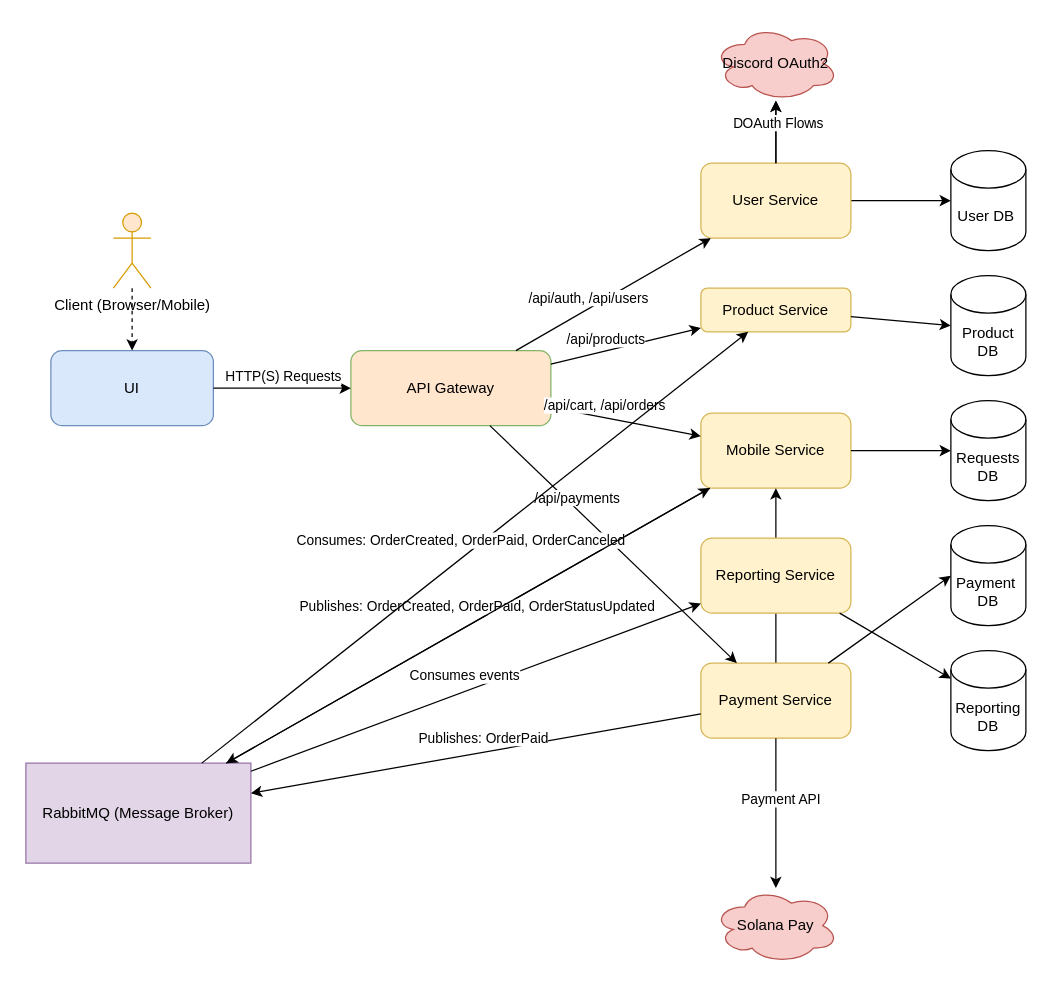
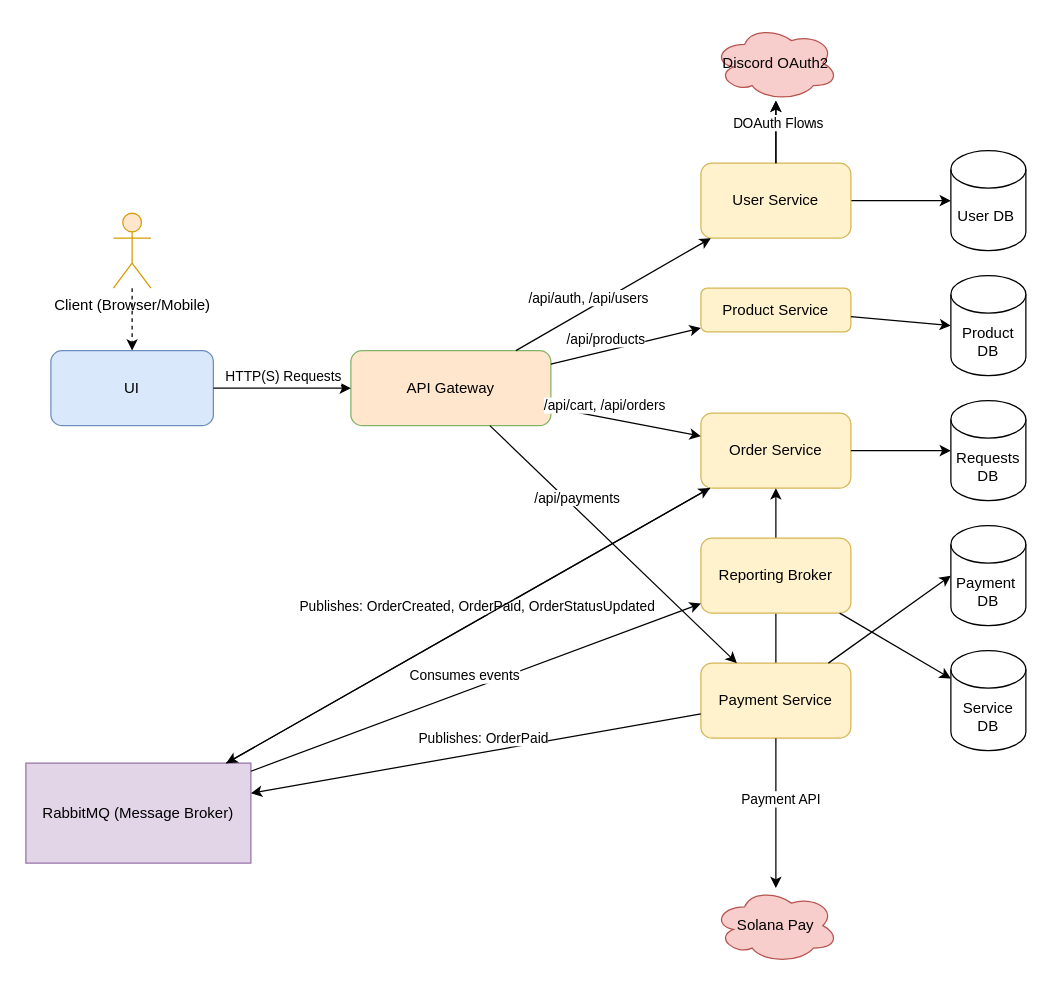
  <mxCell id="0" />
  <mxCell id="1" parent="0" />
  <mxCell id="2" value="UI" style="rounded=1;whiteSpace=wrap;html=1;fillColor=#dae8fc;strokeColor=#6c8ebf;" parent="1" vertex="1"><mxGeometry x="40" y="280" width="130" height="60" as="geometry" /></mxCell>
  <mxCell id="3" value="API Gateway" style="rounded=1;whiteSpace=wrap;html=1;fillColor=#ffe6cc;strokeColor=#82b366;" parent="1" vertex="1"><mxGeometry x="280" y="280" width="160" height="60" as="geometry" /></mxCell>
  <mxCell id="4" style="edgeStyle=orthogonalEdgeStyle;rounded=0;orthogonalLoop=1;jettySize=auto;html=1;exitX=1;exitY=0.5;exitDx=0;exitDy=0;" edge="1" parent="1" source="5" target="41"><mxGeometry relative="1" as="geometry" /></mxCell>
  <mxCell id="5" value="User Service" style="rounded=1;whiteSpace=wrap;html=1;fillColor=#fff2cc;strokeColor=#d6b656;" parent="1" vertex="1"><mxGeometry x="560" y="130" width="120" height="60" as="geometry" /></mxCell>
  <mxCell id="6" value="Product Service" style="rounded=1;whiteSpace=wrap;html=1;fillColor=#fff2cc;strokeColor=#d6b656;" parent="1" vertex="1"><mxGeometry x="560" y="230" width="120" height="35" as="geometry" /></mxCell>
- <mxCell id="7" value="Mobile Service" style="rounded=1;whiteSpace=wrap;html=1;fillColor=#fff2cc;strokeColor=#d6b656;" parent="1" vertex="1"><mxGeometry x="560" y="330" width="120" height="60" as="geometry" /></mxCell>
+ <mxCell id="7" value="Order Service" style="rounded=1;whiteSpace=wrap;html=1;fillColor=#fff2cc;strokeColor=#d6b656;" parent="1" vertex="1"><mxGeometry x="560" y="330" width="120" height="60" as="geometry" /></mxCell>
  <mxCell id="8" style="edgeStyle=orthogonalEdgeStyle;rounded=0;orthogonalLoop=1;jettySize=auto;html=1;" parent="1" source="9" target="7" edge="1"><mxGeometry relative="1" as="geometry" /></mxCell>
  <mxCell id="9" value="Payment Service" style="rounded=1;whiteSpace=wrap;html=1;fillColor=#fff2cc;strokeColor=#d6b656;" parent="1" vertex="1"><mxGeometry x="560" y="530" width="120" height="60" as="geometry" /></mxCell>
  <mxCell id="10" value="RabbitMQ (Message Broker)" style="cloud;whiteSpace=wrap;html=1;fillColor=#e1d5e7;strokeColor=#9673a6;" parent="1" vertex="1"><mxGeometry x="20" y="610" width="180" height="80" as="geometry" /></mxCell>
  <mxCell id="11" value="Discord OAuth2" style="shape=cloud;whiteSpace=wrap;html=1;fillColor=#f8cecc;strokeColor=#b85450;" parent="1" vertex="1"><mxGeometry x="570" y="20" width="100" height="60" as="geometry" /></mxCell>
  <mxCell id="12" value="Solana Pay" style="shape=cloud;whiteSpace=wrap;html=1;fillColor=#f8cecc;strokeColor=#b85450;" parent="1" vertex="1"><mxGeometry x="570" y="710" width="100" height="60" as="geometry" /></mxCell>
  <mxCell id="13" value="" style="endArrow=classic;html=1;rounded=0;" parent="1" source="2" target="3" edge="1"><mxGeometry width="50" height="50" relative="1" as="geometry"><mxPoint x="220" y="309.5" as="sourcePoint" /><mxPoint x="320" y="309.5" as="targetPoint" /></mxGeometry></mxCell>
  <mxCell id="14" value="HTTP(S) Requests" style="edgeLabel;resizable=0;html=1;align=center;verticalAlign=middle;" parent="13" connectable="0" vertex="1"><mxGeometry x="-0.042" y="1" relative="1" as="geometry"><mxPoint x="2" y="-9" as="offset" /></mxGeometry></mxCell>
  <mxCell id="15" value="" style="endArrow=classic;html=1;rounded=0;" parent="1" source="3" target="5" edge="1"><mxGeometry width="50" height="50" relative="1" as="geometry"><mxPoint x="450" y="170" as="sourcePoint" /><mxPoint x="550" y="170" as="targetPoint" /></mxGeometry></mxCell>
  <mxCell id="16" value="/api/auth, /api/users" style="edgeLabel;resizable=0;html=1;align=center;verticalAlign=middle;" parent="15" connectable="0" vertex="1"><mxGeometry x="-0.279" y="-3" relative="1" as="geometry"><mxPoint y="-13" as="offset" /></mxGeometry></mxCell>
  <mxCell id="17" value="" style="endArrow=classic;html=1;rounded=0;" parent="1" source="3" target="6" edge="1"><mxGeometry width="50" height="50" relative="1" as="geometry"><mxPoint x="450" y="260" as="sourcePoint" /><mxPoint x="550" y="260" as="targetPoint" /></mxGeometry></mxCell>
  <mxCell id="18" value="/api/products" style="edgeLabel;resizable=0;html=1;align=center;verticalAlign=middle;" parent="17" connectable="0" vertex="1"><mxGeometry x="-0.279" y="-3" relative="1" as="geometry"><mxPoint y="-13" as="offset" /></mxGeometry></mxCell>
  <mxCell id="19" value="" style="endArrow=classic;html=1;rounded=0;" parent="1" source="3" target="7" edge="1"><mxGeometry width="50" height="50" relative="1" as="geometry"><mxPoint x="450" y="360" as="sourcePoint" /><mxPoint x="550" y="360" as="targetPoint" /></mxGeometry></mxCell>
  <mxCell id="20" value="/api/cart, /api/orders" style="edgeLabel;resizable=0;html=1;align=center;verticalAlign=middle;" parent="19" connectable="0" vertex="1"><mxGeometry x="-0.279" y="-3" relative="1" as="geometry"><mxPoint y="-13" as="offset" /></mxGeometry></mxCell>
  <mxCell id="21" value="" style="endArrow=classic;html=1;rounded=0;" parent="1" source="3" target="9" edge="1"><mxGeometry width="50" height="50" relative="1" as="geometry"><mxPoint x="450" y="460" as="sourcePoint" /><mxPoint x="550" y="460" as="targetPoint" /></mxGeometry></mxCell>
  <mxCell id="22" value="/api/payments" style="edgeLabel;resizable=0;html=1;align=center;verticalAlign=middle;" parent="21" connectable="0" vertex="1"><mxGeometry x="-0.279" y="-3" relative="1" as="geometry"><mxPoint y="-13" as="offset" /></mxGeometry></mxCell>
  <mxCell id="23" value="" style="endArrow=classic;html=1;rounded=0;" parent="1" source="5" target="11" edge="1"><mxGeometry width="50" height="50" relative="1" as="geometry"><mxPoint x="690" y="160" as="sourcePoint" /><mxPoint x="760" y="160" as="targetPoint" /></mxGeometry></mxCell>
  <mxCell id="24" value="DB Operations" style="edgeLabel;resizable=0;html=1;align=center;verticalAlign=middle;" parent="23" connectable="0" vertex="1"><mxGeometry x="-0.042" y="1" relative="1" as="geometry"><mxPoint x="2" y="-9" as="offset" /></mxGeometry></mxCell>
  <mxCell id="25" value="" style="endArrow=classic;html=1;rounded=0;" parent="1" source="6" edge="1"><mxGeometry width="50" height="50" relative="1" as="geometry"><mxPoint x="690" y="260" as="sourcePoint" /><mxPoint x="760" y="260" as="targetPoint" /></mxGeometry></mxCell>
  <mxCell id="26" value="" style="endArrow=classic;html=1;rounded=0;" parent="1" source="7" edge="1"><mxGeometry width="50" height="50" relative="1" as="geometry"><mxPoint x="690" y="360" as="sourcePoint" /><mxPoint x="760" y="360" as="targetPoint" /></mxGeometry></mxCell>
  <mxCell id="27" value="" style="endArrow=classic;html=1;rounded=0;" parent="1" source="9" edge="1"><mxGeometry width="50" height="50" relative="1" as="geometry"><mxPoint x="690" y="460" as="sourcePoint" /><mxPoint x="760" y="460" as="targetPoint" /></mxGeometry></mxCell>
  <mxCell id="28" value="" style="endArrow=classic;html=1;rounded=0;" parent="1" source="5" target="11" edge="1"><mxGeometry width="50" height="50" relative="1" as="geometry"><mxPoint x="690" y="160" as="sourcePoint" /><mxPoint x="850" y="160" as="targetPoint" /></mxGeometry></mxCell>
  <mxCell id="29" value="OAuth Flow" style="edgeLabel;resizable=0;html=1;align=center;verticalAlign=middle;" parent="28" connectable="0" vertex="1"><mxGeometry x="-0.042" y="1" relative="1" as="geometry"><mxPoint x="2" y="-9" as="offset" /></mxGeometry></mxCell>
  <mxCell id="30" value="" style="endArrow=classic;html=1;rounded=0;" parent="1" source="9" target="12" edge="1"><mxGeometry width="50" height="50" relative="1" as="geometry"><mxPoint x="690" y="460" as="sourcePoint" /><mxPoint x="850" y="460" as="targetPoint" /></mxGeometry></mxCell>
  <mxCell id="31" value="Payment API" style="edgeLabel;resizable=0;html=1;align=center;verticalAlign=middle;" parent="30" connectable="0" vertex="1"><mxGeometry x="-0.042" y="1" relative="1" as="geometry"><mxPoint x="2" y="-9" as="offset" /></mxGeometry></mxCell>
  <mxCell id="32" value="" style="endArrow=classic;html=1;rounded=0;" parent="1" source="7" target="10" edge="1"><mxGeometry width="50" height="50" relative="1" as="geometry"><mxPoint x="590" y="400" as="sourcePoint" /><mxPoint x="500" y="560" as="targetPoint" /></mxGeometry></mxCell>
  <mxCell id="33" value="Publishes: OrderCreated, OrderPaid, OrderStatusUpdated" style="edgeLabel;resizable=0;html=1;align=center;verticalAlign=middle;" parent="32" connectable="0" vertex="1"><mxGeometry x="-0.042" y="1" relative="1" as="geometry"><mxPoint x="-2" y="-12" as="offset" /></mxGeometry></mxCell>
- <mxCell id="34" value="" style="endArrow=classic;html=1;rounded=0;" parent="1" source="10" target="6" edge="1"><mxGeometry width="50" height="50" relative="1" as="geometry"><mxPoint x="500" y="550" as="sourcePoint" /><mxPoint x="590" y="400" as="targetPoint" /></mxGeometry></mxCell>
- <mxCell id="35" value="Consumes: OrderCreated, OrderPaid, OrderCanceled" style="edgeLabel;resizable=0;html=1;align=center;verticalAlign=middle;" parent="34" connectable="0" vertex="1"><mxGeometry x="-0.042" y="1" relative="1" as="geometry"><mxPoint x="-2" y="-12" as="offset" /></mxGeometry></mxCell>
  <mxCell id="36" value="" style="endArrow=classic;html=1;rounded=0;" parent="1" source="9" target="10" edge="1"><mxGeometry width="50" height="50" relative="1" as="geometry"><mxPoint x="590" y="400" as="sourcePoint" /><mxPoint x="500" y="560" as="targetPoint" /></mxGeometry></mxCell>
  <mxCell id="37" value="Publishes: OrderPaid" style="edgeLabel;resizable=0;html=1;align=center;verticalAlign=middle;" parent="36" connectable="0" vertex="1"><mxGeometry x="-0.042" y="1" relative="1" as="geometry"><mxPoint x="-2" y="-12" as="offset" /></mxGeometry></mxCell>
  <mxCell id="38" value="" style="endArrow=classic;html=1;rounded=0;" parent="1" source="10" target="7" edge="1"><mxGeometry width="50" height="50" relative="1" as="geometry"><mxPoint x="500" y="550" as="sourcePoint" /><mxPoint x="590" y="400" as="targetPoint" /></mxGeometry></mxCell>
  <mxCell id="39" value="Client (Browser/Mobile)" style="shape=umlActor;verticalLabelPosition=bottom;verticalAlign=top;html=1;outlineConnect=0;fillColor=#ffe6cc;strokeColor=#d79b00;" parent="1" vertex="1"><mxGeometry x="90" y="170" width="30" height="60" as="geometry" /></mxCell>
  <mxCell id="40" value="" style="endArrow=classic;html=1;rounded=0;dashed=1;" parent="1" source="39" target="2" edge="1"><mxGeometry width="50" height="50" relative="1" as="geometry"><mxPoint x="124" y="250" as="sourcePoint" /><mxPoint x="124" y="280" as="targetPoint" /></mxGeometry></mxCell>
  <mxCell id="41" value="User DB&amp;nbsp;" style="shape=cylinder3;whiteSpace=wrap;html=1;boundedLbl=1;backgroundOutline=1;size=15;" parent="1" vertex="1"><mxGeometry x="760" y="120" width="60" height="80" as="geometry" /></mxCell>
  <mxCell id="42" value="Product DB" style="shape=cylinder3;whiteSpace=wrap;html=1;boundedLbl=1;backgroundOutline=1;size=15;" parent="1" vertex="1"><mxGeometry x="760" y="220" width="60" height="80" as="geometry" /></mxCell>
  <mxCell id="43" value="Requests DB" style="shape=cylinder3;whiteSpace=wrap;html=1;boundedLbl=1;backgroundOutline=1;size=15;" parent="1" vertex="1"><mxGeometry x="760" y="320" width="60" height="80" as="geometry" /></mxCell>
  <mxCell id="44" value="Payment&lt;span style=&quot;background-color: transparent; color: light-dark(rgb(0, 0, 0), rgb(255, 255, 255));&quot;&gt;&amp;nbsp;&lt;/span&gt;&lt;div&gt;&lt;span style=&quot;background-color: transparent; color: light-dark(rgb(0, 0, 0), rgb(255, 255, 255));&quot;&gt;DB&lt;/span&gt;&lt;/div&gt;" style="shape=cylinder3;whiteSpace=wrap;html=1;boundedLbl=1;backgroundOutline=1;size=15;" parent="1" vertex="1"><mxGeometry x="760" y="420" width="60" height="80" as="geometry" /></mxCell>
- <mxCell id="45" value="Reporting Service" style="rounded=1;whiteSpace=wrap;html=1;fillColor=#fff2cc;strokeColor=#d6b656;" parent="1" vertex="1"><mxGeometry x="560" y="430" width="120" height="60" as="geometry" /></mxCell>
- <mxCell id="46" value="Reporting DB" style="shape=cylinder3;whiteSpace=wrap;html=1;boundedLbl=1;backgroundOutline=1;size=15;" parent="1" vertex="1"><mxGeometry x="760" y="520" width="60" height="80" as="geometry" /></mxCell>
+ <mxCell id="45" value="Reporting Broker" style="rounded=1;whiteSpace=wrap;html=1;fillColor=#fff2cc;strokeColor=#d6b656;" parent="1" vertex="1"><mxGeometry x="560" y="430" width="120" height="60" as="geometry" /></mxCell>
+ <mxCell id="46" value="Service DB" style="shape=cylinder3;whiteSpace=wrap;html=1;boundedLbl=1;backgroundOutline=1;size=15;" parent="1" vertex="1"><mxGeometry x="760" y="520" width="60" height="80" as="geometry" /></mxCell>
  <mxCell id="47" style="endArrow=classic;html=1;rounded=0;" parent="1" source="45" target="46" edge="1"><mxGeometry width="50" height="50" relative="1" as="geometry"><mxPoint x="690" y="560" as="sourcePoint" /><mxPoint x="760" y="560" as="targetPoint" /></mxGeometry></mxCell>
  <mxCell id="48" style="endArrow=classic;html=1;rounded=0;" parent="1" source="10" target="45" edge="1"><mxGeometry width="50" height="50" relative="1" as="geometry"><mxPoint x="210" y="650" as="sourcePoint" /><mxPoint x="560" y="560" as="targetPoint" /></mxGeometry></mxCell>
  <mxCell id="49" value="Consumes events" style="edgeLabel;resizable=0;html=1;align=center;verticalAlign=middle;" parent="48" connectable="0" vertex="1"><mxGeometry x="-0.042" y="1" relative="1" as="geometry"><mxPoint x="-2" y="-12" as="offset" /></mxGeometry></mxCell>
